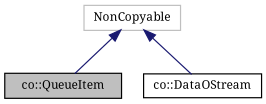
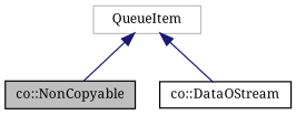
  digraph {
    fontname="Noto Serif"
    node [color=black fillcolor=white fontname="Noto Serif" fontsize=10 shape=record style=filled]
    edge [color=midnightblue dir=back fontname="Noto Serif" fontsize=10 labelfontname=Sans labelfontsize=10 style=solid]
-   n1 [fillcolor=grey75 fontcolor=black height=0.2 label="co::QueueItem" width=0.4]
+   n1 [fillcolor=grey75 fontcolor=black height=0.2 label="co::NonCopyable" width=0.4]
    n2 [height=0.2 label="co::DataOStream" width=0.4]
-   n3 [color=grey75 height=0.2 label=NonCopyable width=0.4]
+   n3 [color=grey75 height=0.2 label=QueueItem width=0.4]
    n3 -> n1
    n3 -> n2
  }
